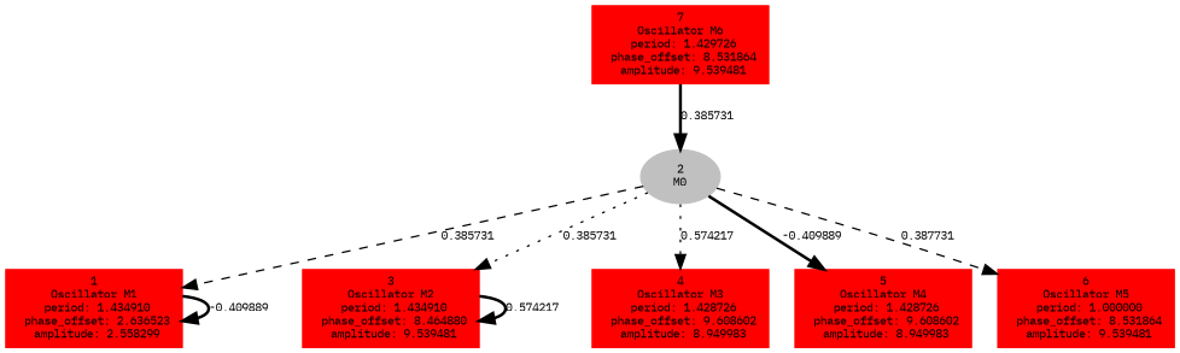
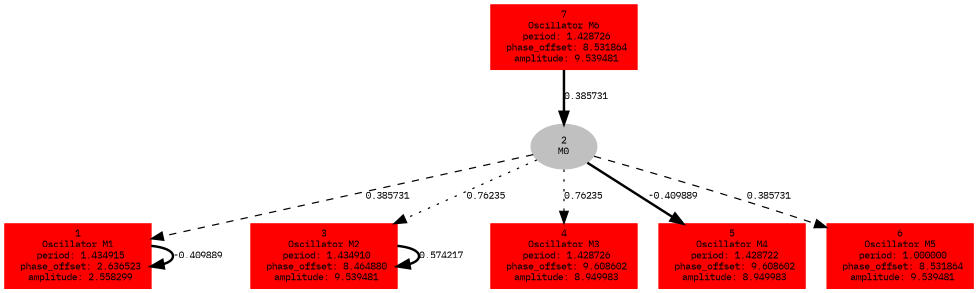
  digraph {
    fontname="IBM Plex Mono"
    forcelabels=true
    node [color=red fontname="IBM Plex Mono" fontsize=8 shape=box style=filled]
    edge [fontname="IBM Plex Mono" fontsize=8 style=bold]
-   n1 [label=<1<BR />Oscillator M1<BR /> period: 1.434910<BR /> phase_offset: 2.636523<BR /> amplitude: 2.558299>]
+   n1 [label=<1<BR />Oscillator M1<BR /> period: 1.434915<BR /> phase_offset: 2.636523<BR /> amplitude: 2.558299>]
    n2 [color=grey label=<2<BR/>M0> shape=""]
    n3 [label=<3<BR />Oscillator M2<BR /> period: 1.434910<BR /> phase_offset: 8.464880<BR /> amplitude: 9.539481>]
    n4 [label=<4<BR />Oscillator M3<BR /> period: 1.428726<BR /> phase_offset: 9.608602<BR /> amplitude: 8.949983>]
-   n5 [label=<5<BR />Oscillator M4<BR /> period: 1.428726<BR /> phase_offset: 9.608602<BR /> amplitude: 8.949983>]
+   n5 [label=<5<BR />Oscillator M4<BR /> period: 1.428722<BR /> phase_offset: 9.608602<BR /> amplitude: 8.949983>]
    n6 [label=<6<BR />Oscillator M5<BR /> period: 1.000000<BR /> phase_offset: 8.531864<BR /> amplitude: 9.539481>]
-   n7 [label=<7<BR />Oscillator M6<BR /> period: 1.429726<BR /> phase_offset: 8.531864<BR /> amplitude: 9.539481>]
+   n7 [label=<7<BR />Oscillator M6<BR /> period: 1.428726<BR /> phase_offset: 8.531864<BR /> amplitude: 9.539481>]
    n1 -> n1 [label="-0.409889 "]
    n2 -> n1 [label="0.385731 " style=dashed]
-   n2 -> n3 [label="0.385731 " style=dotted]
-   n2 -> n4 [label="0.574217 " style=dotted]
+   n2 -> n3 [label="0.76235 " style=dotted]
+   n2 -> n4 [label="0.76235 " style=dotted]
    n2 -> n5 [label="-0.409889 "]
-   n2 -> n6 [label="0.387731 " style=dashed]
+   n2 -> n6 [label="0.385731 " style=dashed]
    n3 -> n3 [label="0.574217 "]
    n7 -> n2 [label="0.385731 "]
  }
